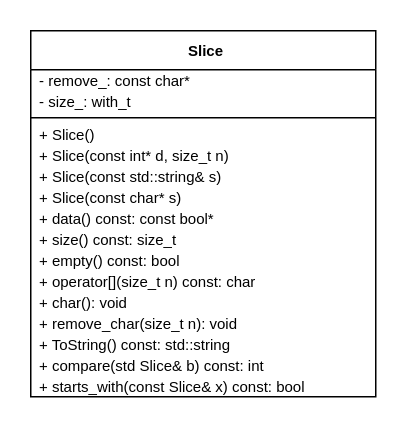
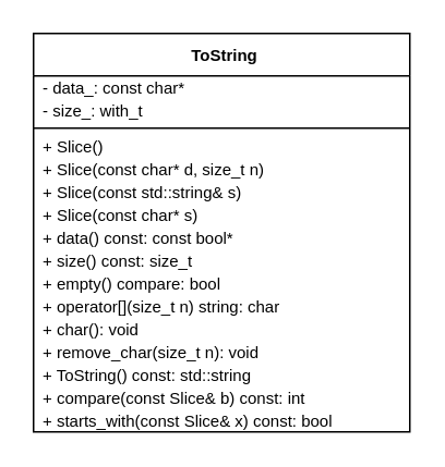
  <mxCell id="0" />
  <mxCell id="1" parent="0" />
- <mxCell id="2" value="Slice" style="swimlane;fontStyle=1;align=center;verticalAlign=middle;childLayout=stackLayout;horizontal=1;startSize=26;horizontalStack=0;resizeParent=1;resizeParentMax=0;resizeLast=0;collapsible=1;marginBottom=0;spacing=2;spacingLeft=4;fontSize=10;labelPosition=center;verticalLabelPosition=middle;" parent="1" vertex="1"><mxGeometry x="20" y="20" width="230" height="244" as="geometry" /></mxCell>
- <mxCell id="3" value="- remove_: const char*" style="text;strokeColor=none;fillColor=none;align=left;verticalAlign=middle;spacingLeft=4;spacingRight=4;overflow=hidden;rotatable=0;points=[[0,0.5],[1,0.5]];portConstraint=eastwest;fontSize=10;" parent="2" vertex="1"><mxGeometry y="26" width="230" height="14" as="geometry" /></mxCell>
+ <mxCell id="2" value="ToString" style="swimlane;fontStyle=1;align=center;verticalAlign=middle;childLayout=stackLayout;horizontal=1;startSize=26;horizontalStack=0;resizeParent=1;resizeParentMax=0;resizeLast=0;collapsible=1;marginBottom=0;spacing=2;spacingLeft=4;fontSize=10;labelPosition=center;verticalLabelPosition=middle;" parent="1" vertex="1"><mxGeometry x="20" y="20" width="230" height="244" as="geometry" /></mxCell>
+ <mxCell id="3" value="- data_: const char*" style="text;strokeColor=none;fillColor=none;align=left;verticalAlign=middle;spacingLeft=4;spacingRight=4;overflow=hidden;rotatable=0;points=[[0,0.5],[1,0.5]];portConstraint=eastwest;fontSize=10;" parent="2" vertex="1"><mxGeometry y="26" width="230" height="14" as="geometry" /></mxCell>
  <mxCell id="4" value="- size_: with_t" style="text;strokeColor=none;fillColor=none;align=left;verticalAlign=middle;spacingLeft=4;spacingRight=4;overflow=hidden;rotatable=0;points=[[0,0.5],[1,0.5]];portConstraint=eastwest;fontSize=10;" parent="2" vertex="1"><mxGeometry y="40" width="230" height="14" as="geometry" /></mxCell>
  <mxCell id="5" value="" style="line;strokeWidth=1;fillColor=none;align=left;verticalAlign=middle;spacingTop=-1;spacingLeft=3;spacingRight=3;rotatable=0;labelPosition=right;points=[];portConstraint=eastwest;fontSize=10;" parent="2" vertex="1"><mxGeometry y="54" width="230" height="8" as="geometry" /></mxCell>
  <mxCell id="6" value="+ Slice()" style="text;strokeColor=none;fillColor=none;align=left;verticalAlign=middle;spacingLeft=4;spacingRight=4;overflow=hidden;rotatable=0;points=[[0,0.5],[1,0.5]];portConstraint=eastwest;spacing=2;fontSize=10;" parent="2" vertex="1"><mxGeometry y="62" width="230" height="14" as="geometry" /></mxCell>
- <mxCell id="7" value="+ Slice(const int* d, size_t n)" style="text;strokeColor=none;fillColor=none;align=left;verticalAlign=middle;spacingLeft=4;spacingRight=4;overflow=hidden;rotatable=0;points=[[0,0.5],[1,0.5]];portConstraint=eastwest;spacing=2;fontSize=10;" parent="2" vertex="1"><mxGeometry y="76" width="230" height="14" as="geometry" /></mxCell>
+ <mxCell id="7" value="+ Slice(const char* d, size_t n)" style="text;strokeColor=none;fillColor=none;align=left;verticalAlign=middle;spacingLeft=4;spacingRight=4;overflow=hidden;rotatable=0;points=[[0,0.5],[1,0.5]];portConstraint=eastwest;spacing=2;fontSize=10;" parent="2" vertex="1"><mxGeometry y="76" width="230" height="14" as="geometry" /></mxCell>
  <mxCell id="8" value="+ Slice(const std::string&amp; s)" style="text;strokeColor=none;fillColor=none;align=left;verticalAlign=middle;spacingLeft=4;spacingRight=4;overflow=hidden;rotatable=0;points=[[0,0.5],[1,0.5]];portConstraint=eastwest;spacing=2;fontSize=10;" parent="2" vertex="1"><mxGeometry y="90" width="230" height="14" as="geometry" /></mxCell>
  <mxCell id="9" value="+ Slice(const char* s)" style="text;strokeColor=none;fillColor=none;align=left;verticalAlign=middle;spacingLeft=4;spacingRight=4;overflow=hidden;rotatable=0;points=[[0,0.5],[1,0.5]];portConstraint=eastwest;spacing=2;fontSize=10;" parent="2" vertex="1"><mxGeometry y="104" width="230" height="14" as="geometry" /></mxCell>
  <mxCell id="10" value="+ data() const: const bool*" style="text;strokeColor=none;fillColor=none;align=left;verticalAlign=middle;spacingLeft=4;spacingRight=4;overflow=hidden;rotatable=0;points=[[0,0.5],[1,0.5]];portConstraint=eastwest;spacing=2;fontSize=10;" parent="2" vertex="1"><mxGeometry y="118" width="230" height="14" as="geometry" /></mxCell>
  <mxCell id="11" value="+ size() const: size_t" style="text;strokeColor=none;fillColor=none;align=left;verticalAlign=middle;spacingLeft=4;spacingRight=4;overflow=hidden;rotatable=0;points=[[0,0.5],[1,0.5]];portConstraint=eastwest;spacing=2;fontSize=10;" parent="2" vertex="1"><mxGeometry y="132" width="230" height="14" as="geometry" /></mxCell>
- <mxCell id="12" value="+ empty() const: bool" style="text;strokeColor=none;fillColor=none;align=left;verticalAlign=middle;spacingLeft=4;spacingRight=4;overflow=hidden;rotatable=0;points=[[0,0.5],[1,0.5]];portConstraint=eastwest;spacing=2;fontSize=10;" parent="2" vertex="1"><mxGeometry y="146" width="230" height="14" as="geometry" /></mxCell>
- <mxCell id="13" value="+ operator[](size_t n) const: char" style="text;strokeColor=none;fillColor=none;align=left;verticalAlign=middle;spacingLeft=4;spacingRight=4;overflow=hidden;rotatable=0;points=[[0,0.5],[1,0.5]];portConstraint=eastwest;spacing=2;fontSize=10;" parent="2" vertex="1"><mxGeometry y="160" width="230" height="14" as="geometry" /></mxCell>
+ <mxCell id="12" value="+ empty() compare: bool" style="text;strokeColor=none;fillColor=none;align=left;verticalAlign=middle;spacingLeft=4;spacingRight=4;overflow=hidden;rotatable=0;points=[[0,0.5],[1,0.5]];portConstraint=eastwest;spacing=2;fontSize=10;" parent="2" vertex="1"><mxGeometry y="146" width="230" height="14" as="geometry" /></mxCell>
+ <mxCell id="13" value="+ operator[](size_t n) string: char" style="text;strokeColor=none;fillColor=none;align=left;verticalAlign=middle;spacingLeft=4;spacingRight=4;overflow=hidden;rotatable=0;points=[[0,0.5],[1,0.5]];portConstraint=eastwest;spacing=2;fontSize=10;" parent="2" vertex="1"><mxGeometry y="160" width="230" height="14" as="geometry" /></mxCell>
  <mxCell id="14" value="+ char(): void" style="text;strokeColor=none;fillColor=none;align=left;verticalAlign=middle;spacingLeft=4;spacingRight=4;overflow=hidden;rotatable=0;points=[[0,0.5],[1,0.5]];portConstraint=eastwest;spacing=2;fontSize=10;" parent="2" vertex="1"><mxGeometry y="174" width="230" height="14" as="geometry" /></mxCell>
  <mxCell id="15" value="+ remove_char(size_t n): void" style="text;strokeColor=none;fillColor=none;align=left;verticalAlign=middle;spacingLeft=4;spacingRight=4;overflow=hidden;rotatable=0;points=[[0,0.5],[1,0.5]];portConstraint=eastwest;spacing=2;fontSize=10;" parent="2" vertex="1"><mxGeometry y="188" width="230" height="14" as="geometry" /></mxCell>
  <mxCell id="16" value="+ ToString() const: std::string" style="text;strokeColor=none;fillColor=none;align=left;verticalAlign=middle;spacingLeft=4;spacingRight=4;overflow=hidden;rotatable=0;points=[[0,0.5],[1,0.5]];portConstraint=eastwest;spacing=2;fontSize=10;" parent="2" vertex="1"><mxGeometry y="202" width="230" height="14" as="geometry" /></mxCell>
- <mxCell id="17" value="+ compare(std Slice&amp; b) const: int" style="text;strokeColor=none;fillColor=none;align=left;verticalAlign=middle;spacingLeft=4;spacingRight=4;overflow=hidden;rotatable=0;points=[[0,0.5],[1,0.5]];portConstraint=eastwest;spacing=2;fontSize=10;" parent="2" vertex="1"><mxGeometry y="216" width="230" height="14" as="geometry" /></mxCell>
+ <mxCell id="17" value="+ compare(const Slice&amp; b) const: int" style="text;strokeColor=none;fillColor=none;align=left;verticalAlign=middle;spacingLeft=4;spacingRight=4;overflow=hidden;rotatable=0;points=[[0,0.5],[1,0.5]];portConstraint=eastwest;spacing=2;fontSize=10;" parent="2" vertex="1"><mxGeometry y="216" width="230" height="14" as="geometry" /></mxCell>
  <mxCell id="18" value="+ starts_with(const Slice&amp; x) const: bool" style="text;strokeColor=none;fillColor=none;align=left;verticalAlign=middle;spacingLeft=4;spacingRight=4;overflow=hidden;rotatable=0;points=[[0,0.5],[1,0.5]];portConstraint=eastwest;spacing=2;fontSize=10;" parent="2" vertex="1"><mxGeometry y="230" width="230" height="14" as="geometry" /></mxCell>
